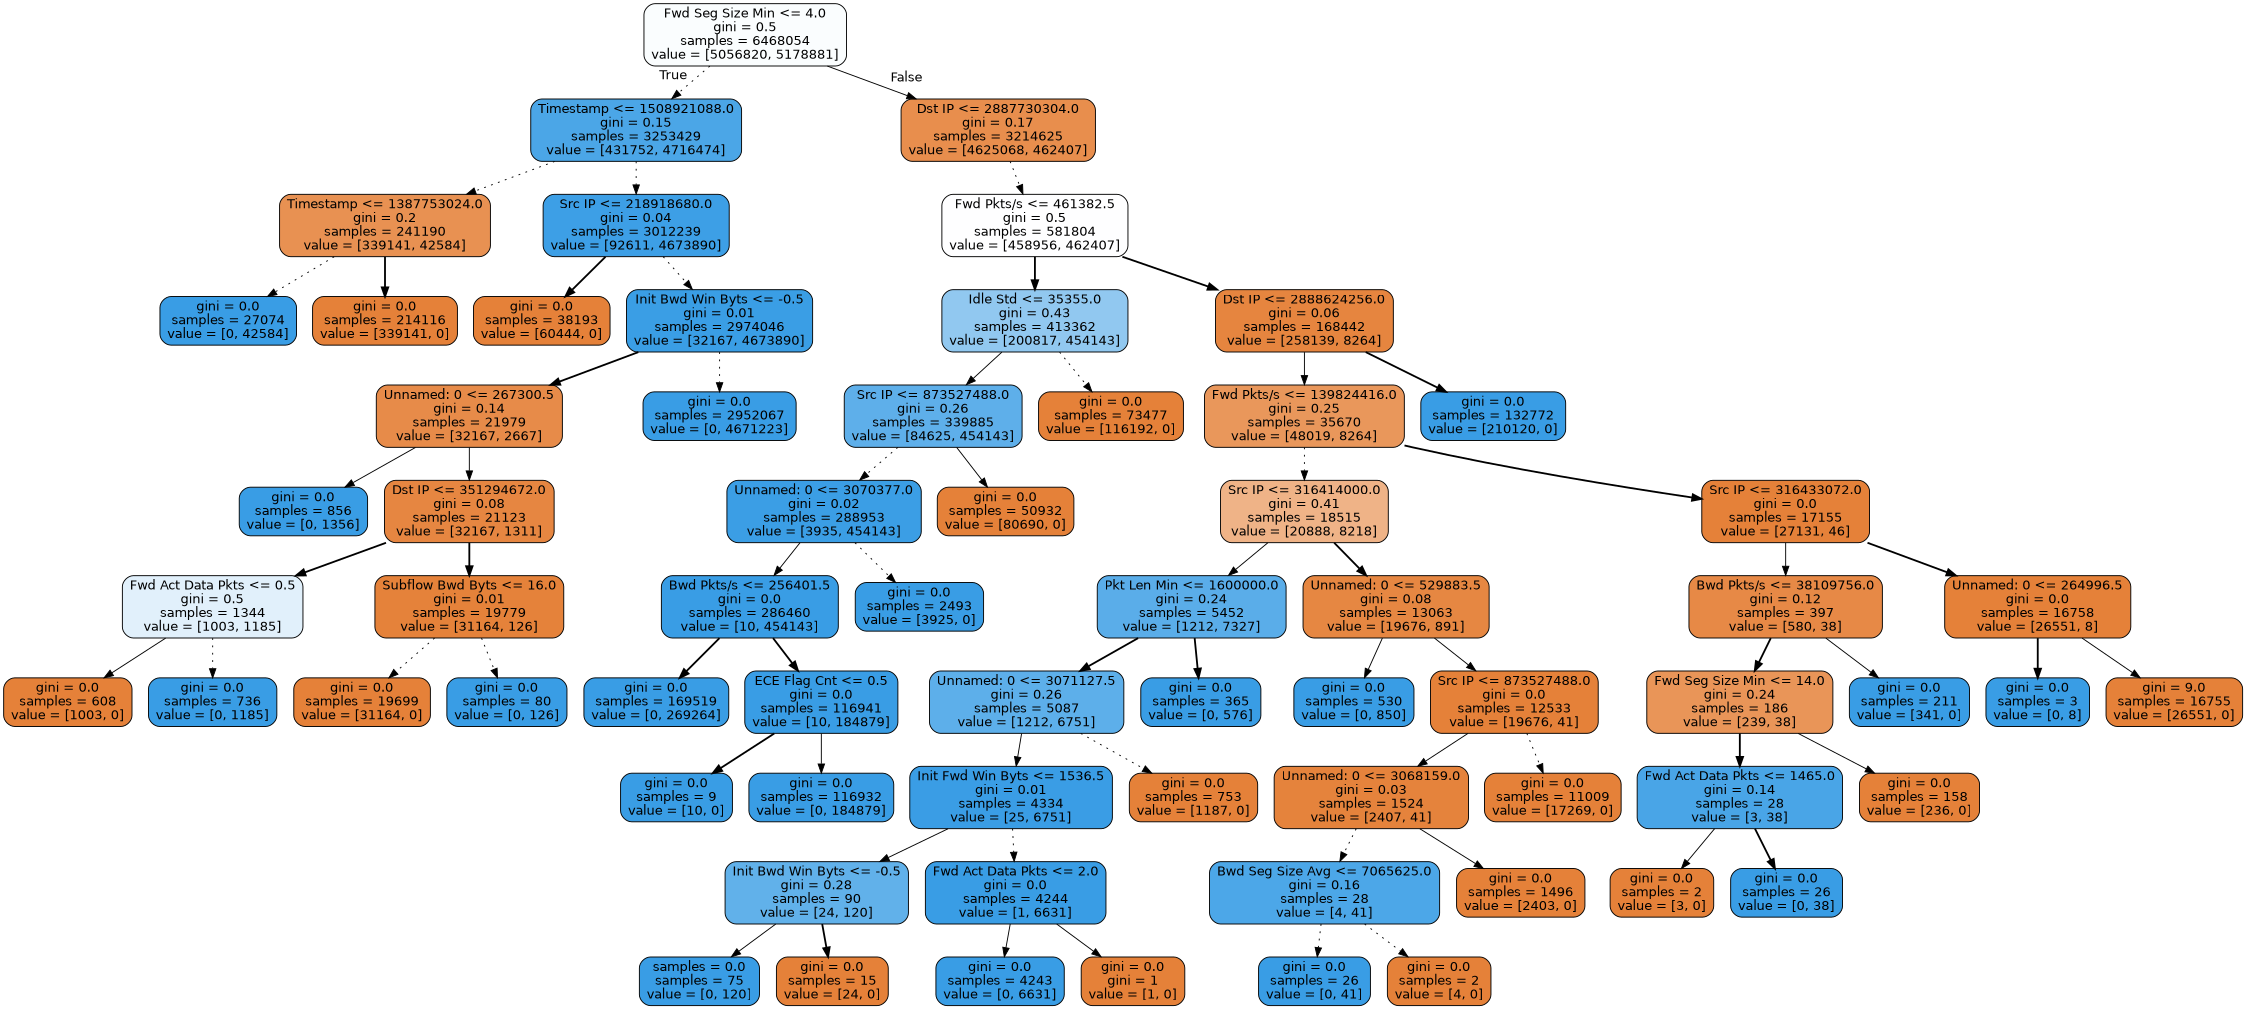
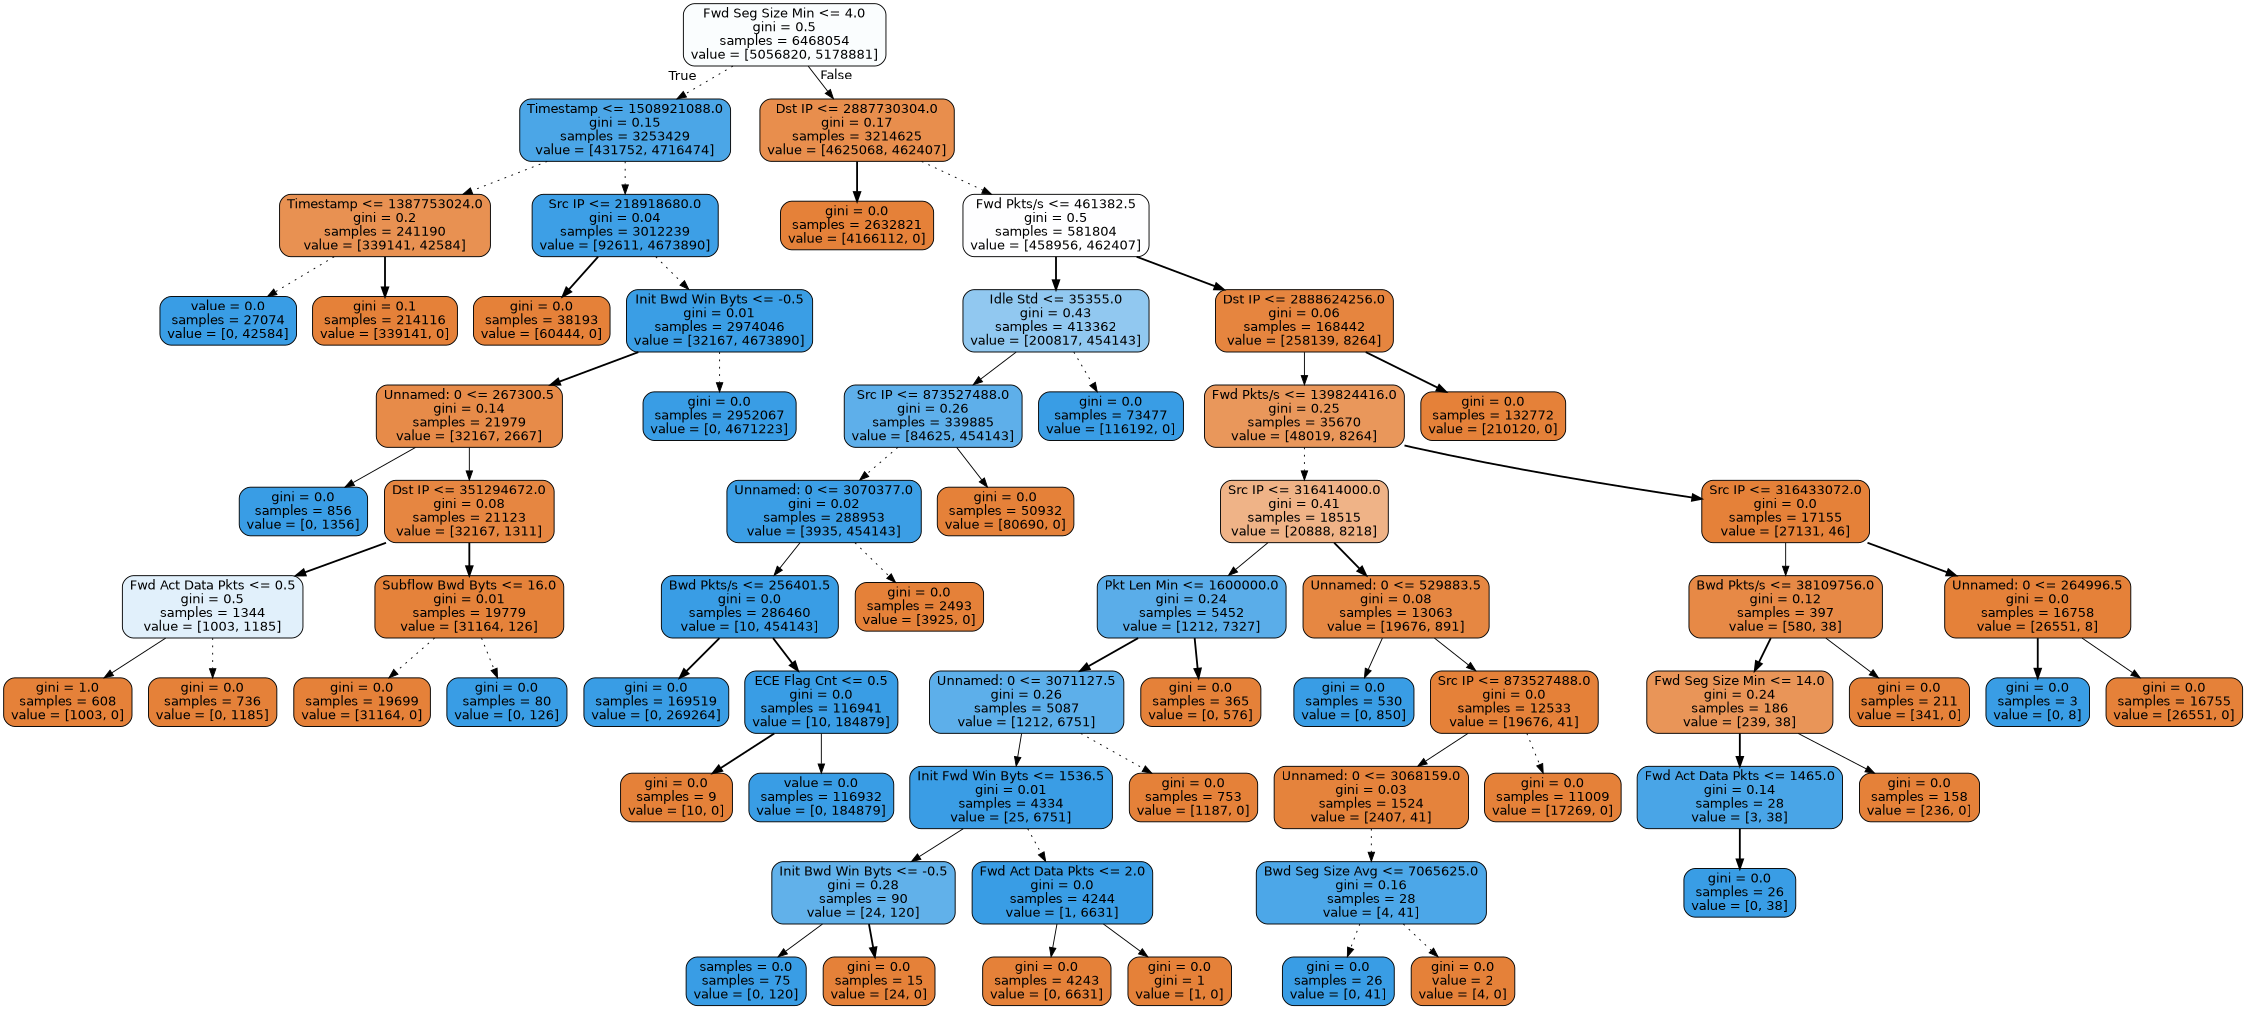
  digraph {
    node [color=black fillcolor="#e58139" fontname=helvetica shape=box style="filled, rounded"]
    edge [fontname=helvetica style=solid]
    n1 [fillcolor="#fafdfe" label="Fwd Seg Size Min <= 4.0\ngini = 0.5\nsamples = 6468054\nvalue = [5056820, 5178881]"]
    n2 [fillcolor="#4ba6e7" label="Timestamp <= 1508921088.0\ngini = 0.15\nsamples = 3253429\nvalue = [431752, 4716474]"]
    n3 [fillcolor="#e88e4d" label="Dst IP <= 2887730304.0\ngini = 0.17\nsamples = 3214625\nvalue = [4625068, 462407]"]
    n4 [fillcolor="#e89152" label="Timestamp <= 1387753024.0\ngini = 0.2\nsamples = 241190\nvalue = [339141, 42584]"]
    n5 [fillcolor="#3d9fe6" label="Src IP <= 218918680.0\ngini = 0.04\nsamples = 3012239\nvalue = [92611, 4673890]"]
+   n6 [label="gini = 0.0\nsamples = 2632821\nvalue = [4166112, 0]"]
    n7 [fillcolor="#fefeff" label="Fwd Pkts/s <= 461382.5\ngini = 0.5\nsamples = 581804\nvalue = [458956, 462407]"]
-   n8 [fillcolor="#399de5" label="gini = 0.0\nsamples = 27074\nvalue = [0, 42584]"]
-   n9 [label="gini = 0.0\nsamples = 214116\nvalue = [339141, 0]"]
+   n8 [fillcolor="#399de5" label="value = 0.0\nsamples = 27074\nvalue = [0, 42584]"]
+   n9 [label="gini = 0.1\nsamples = 214116\nvalue = [339141, 0]"]
    n10 [label="gini = 0.0\nsamples = 38193\nvalue = [60444, 0]"]
    n11 [fillcolor="#3a9ee5" label="Init Bwd Win Byts <= -0.5\ngini = 0.01\nsamples = 2974046\nvalue = [32167, 4673890]"]
    n12 [fillcolor="#e78b49" label="Unnamed: 0 <= 267300.5\ngini = 0.14\nsamples = 21979\nvalue = [32167, 2667]"]
    n13 [fillcolor="#399de5" label="gini = 0.0\nsamples = 2952067\nvalue = [0, 4671223]"]
    n14 [fillcolor="#399de5" label="gini = 0.0\nsamples = 856\nvalue = [0, 1356]"]
    n15 [fillcolor="#e68641" label="Dst IP <= 351294672.0\ngini = 0.08\nsamples = 21123\nvalue = [32167, 1311]"]
    n16 [fillcolor="#e1f0fb" label="Fwd Act Data Pkts <= 0.5\ngini = 0.5\nsamples = 1344\nvalue = [1003, 1185]"]
    n17 [fillcolor="#e5823a" label="Subflow Bwd Byts <= 16.0\ngini = 0.01\nsamples = 19779\nvalue = [31164, 126]"]
-   n18 [label="gini = 0.0\nsamples = 608\nvalue = [1003, 0]"]
-   n19 [fillcolor="#399de5" label="gini = 0.0\nsamples = 736\nvalue = [0, 1185]"]
+   n18 [label="gini = 1.0\nsamples = 608\nvalue = [1003, 0]"]
+   n19 [label="gini = 0.0\nsamples = 736\nvalue = [0, 1185]"]
    n20 [label="gini = 0.0\nsamples = 19699\nvalue = [31164, 0]"]
    n21 [fillcolor="#399de5" label="gini = 0.0\nsamples = 80\nvalue = [0, 126]"]
    n22 [fillcolor="#91c8f0" label="Idle Std <= 35355.0\ngini = 0.43\nsamples = 413362\nvalue = [200817, 454143]"]
    n23 [fillcolor="#e6853f" label="Dst IP <= 2888624256.0\ngini = 0.06\nsamples = 168442\nvalue = [258139, 8264]"]
    n24 [fillcolor="#5eafea" label="Src IP <= 873527488.0\ngini = 0.26\nsamples = 339885\nvalue = [84625, 454143]"]
-   n25 [label="gini = 0.0\nsamples = 73477\nvalue = [116192, 0]"]
+   n25 [fillcolor="#399de5" label="gini = 0.0\nsamples = 73477\nvalue = [116192, 0]"]
    n26 [fillcolor="#e9975b" label="Fwd Pkts/s <= 139824416.0\ngini = 0.25\nsamples = 35670\nvalue = [48019, 8264]"]
-   n27 [fillcolor="#399de5" label="gini = 0.0\nsamples = 132772\nvalue = [210120, 0]"]
+   n27 [label="gini = 0.0\nsamples = 132772\nvalue = [210120, 0]"]
    n28 [fillcolor="#3b9ee5" label="Unnamed: 0 <= 3070377.0\ngini = 0.02\nsamples = 288953\nvalue = [3935, 454143]"]
    n29 [label="gini = 0.0\nsamples = 50932\nvalue = [80690, 0]"]
    n30 [fillcolor="#399de5" label="Bwd Pkts/s <= 256401.5\ngini = 0.0\nsamples = 286460\nvalue = [10, 454143]"]
-   n31 [fillcolor="#399de5" label="gini = 0.0\nsamples = 2493\nvalue = [3925, 0]"]
+   n31 [label="gini = 0.0\nsamples = 2493\nvalue = [3925, 0]"]
    n32 [fillcolor="#399de5" label="gini = 0.0\nsamples = 169519\nvalue = [0, 269264]"]
    n33 [fillcolor="#399de5" label="ECE Flag Cnt <= 0.5\ngini = 0.0\nsamples = 116941\nvalue = [10, 184879]"]
-   n34 [fillcolor="#399de5" label="gini = 0.0\nsamples = 9\nvalue = [10, 0]"]
-   n35 [fillcolor="#399de5" label="gini = 0.0\nsamples = 116932\nvalue = [0, 184879]"]
+   n34 [label="gini = 0.0\nsamples = 9\nvalue = [10, 0]"]
+   n35 [fillcolor="#399de5" label="value = 0.0\nsamples = 116932\nvalue = [0, 184879]"]
    n36 [fillcolor="#efb387" label="Src IP <= 316414000.0\ngini = 0.41\nsamples = 18515\nvalue = [20888, 8218]"]
    n37 [label="Src IP <= 316433072.0\ngini = 0.0\nsamples = 17155\nvalue = [27131, 46]"]
    n38 [fillcolor="#5aade9" label="Pkt Len Min <= 1600000.0\ngini = 0.24\nsamples = 5452\nvalue = [1212, 7327]"]
    n39 [fillcolor="#e68742" label="Unnamed: 0 <= 529883.5\ngini = 0.08\nsamples = 13063\nvalue = [19676, 891]"]
    n40 [fillcolor="#e78946" label="Bwd Pkts/s <= 38109756.0\ngini = 0.12\nsamples = 397\nvalue = [580, 38]"]
    n41 [label="Unnamed: 0 <= 264996.5\ngini = 0.0\nsamples = 16758\nvalue = [26551, 8]"]
    n42 [fillcolor="#5dafea" label="Unnamed: 0 <= 3071127.5\ngini = 0.26\nsamples = 5087\nvalue = [1212, 6751]"]
-   n43 [fillcolor="#399de5" label="gini = 0.0\nsamples = 365\nvalue = [0, 576]"]
+   n43 [label="gini = 0.0\nsamples = 365\nvalue = [0, 576]"]
    n44 [fillcolor="#399de5" label="gini = 0.0\nsamples = 530\nvalue = [0, 850]"]
    n45 [label="Src IP <= 873527488.0\ngini = 0.0\nsamples = 12533\nvalue = [19676, 41]"]
    n46 [fillcolor="#3a9de5" label="Init Fwd Win Byts <= 1536.5\ngini = 0.01\nsamples = 4334\nvalue = [25, 6751]"]
    n47 [label="gini = 0.0\nsamples = 753\nvalue = [1187, 0]"]
    n48 [fillcolor="#61b1ea" label="Init Bwd Win Byts <= -0.5\ngini = 0.28\nsamples = 90\nvalue = [24, 120]"]
    n49 [fillcolor="#399de5" label="Fwd Act Data Pkts <= 2.0\ngini = 0.0\nsamples = 4244\nvalue = [1, 6631]"]
    n50 [fillcolor="#399de5" label="samples = 0.0\nsamples = 75\nvalue = [0, 120]"]
    n51 [label="gini = 0.0\nsamples = 15\nvalue = [24, 0]"]
-   n52 [fillcolor="#399de5" label="gini = 0.0\nsamples = 4243\nvalue = [0, 6631]"]
+   n52 [label="gini = 0.0\nsamples = 4243\nvalue = [0, 6631]"]
    n53 [label="gini = 0.0\ngini = 1\nvalue = [1, 0]"]
    n54 [fillcolor="#e5833c" label="Unnamed: 0 <= 3068159.0\ngini = 0.03\nsamples = 1524\nvalue = [2407, 41]"]
    n55 [label="gini = 0.0\nsamples = 11009\nvalue = [17269, 0]"]
    n56 [fillcolor="#4ca7e8" label="Bwd Seg Size Avg <= 7065625.0\ngini = 0.16\nsamples = 28\nvalue = [4, 41]"]
-   n57 [label="gini = 0.0\nsamples = 1496\nvalue = [2403, 0]"]
    n58 [fillcolor="#399de5" label="gini = 0.0\nsamples = 26\nvalue = [0, 41]"]
-   n59 [label="gini = 0.0\nsamples = 2\nvalue = [4, 0]"]
+   n59 [label="gini = 0.0\nvalue = 2\nvalue = [4, 0]"]
    n60 [fillcolor="#e99558" label="Fwd Seg Size Min <= 14.0\ngini = 0.24\nsamples = 186\nvalue = [239, 38]"]
-   n61 [fillcolor="#399de5" label="gini = 0.0\nsamples = 211\nvalue = [341, 0]"]
+   n61 [label="gini = 0.0\nsamples = 211\nvalue = [341, 0]"]
    n62 [fillcolor="#399de5" label="gini = 0.0\nsamples = 3\nvalue = [0, 8]"]
-   n63 [label="gini = 9.0\nsamples = 16755\nvalue = [26551, 0]"]
+   n63 [label="gini = 0.0\nsamples = 16755\nvalue = [26551, 0]"]
    n64 [fillcolor="#49a5e7" label="Fwd Act Data Pkts <= 1465.0\ngini = 0.14\nsamples = 28\nvalue = [3, 38]"]
    n65 [label="gini = 0.0\nsamples = 158\nvalue = [236, 0]"]
-   n66 [label="gini = 0.0\nsamples = 2\nvalue = [3, 0]"]
    n67 [fillcolor="#399de5" label="gini = 0.0\nsamples = 26\nvalue = [0, 38]"]
    n1 -> n2 [headlabel=True labelangle=45 labeldistance=2.5 style=dotted]
    n1 -> n3 [headlabel=False labelangle=-45 labeldistance=2.5]
    n2 -> n4 [style=dotted]
    n2 -> n5 [style=dotted]
+   n3 -> n6 [style=bold]
    n3 -> n7 [style=dotted]
    n4 -> n8 [style=dotted]
    n4 -> n9 [style=bold]
    n5 -> n10 [style=bold]
    n5 -> n11 [style=dotted]
    n7 -> n22 [style=bold]
    n7 -> n23 [style=bold]
    n11 -> n12 [style=bold]
    n11 -> n13 [style=dotted]
    n12 -> n14
    n12 -> n15
    n15 -> n16 [style=bold]
    n15 -> n17 [style=bold]
    n16 -> n18
    n16 -> n19 [style=dotted]
    n17 -> n20 [style=dotted]
    n17 -> n21 [style=dotted]
    n22 -> n24
    n22 -> n25 [style=dotted]
    n23 -> n26
    n23 -> n27 [style=bold]
    n24 -> n28 [style=dotted]
    n24 -> n29
    n26 -> n36 [style=dotted]
    n26 -> n37 [style=bold]
    n28 -> n30
    n28 -> n31 [style=dotted]
    n30 -> n32 [style=bold]
    n30 -> n33 [style=bold]
    n33 -> n34 [style=bold]
    n33 -> n35
    n36 -> n38
    n36 -> n39 [style=bold]
    n37 -> n40
    n37 -> n41 [style=bold]
    n38 -> n42 [style=bold]
    n38 -> n43 [style=bold]
    n39 -> n44
    n39 -> n45
    n40 -> n60 [style=bold]
    n40 -> n61
    n41 -> n62 [style=bold]
    n41 -> n63
    n42 -> n46
    n42 -> n47 [style=dotted]
    n45 -> n54
    n45 -> n55 [style=dotted]
    n46 -> n48
    n46 -> n49 [style=dotted]
    n48 -> n50
    n48 -> n51 [style=bold]
    n49 -> n52
    n49 -> n53
    n54 -> n56 [style=dotted]
-   n54 -> n57
    n56 -> n58 [style=dotted]
    n56 -> n59 [style=dotted]
    n60 -> n64 [style=bold]
    n60 -> n65
-   n64 -> n66
    n64 -> n67 [style=bold]
  }
